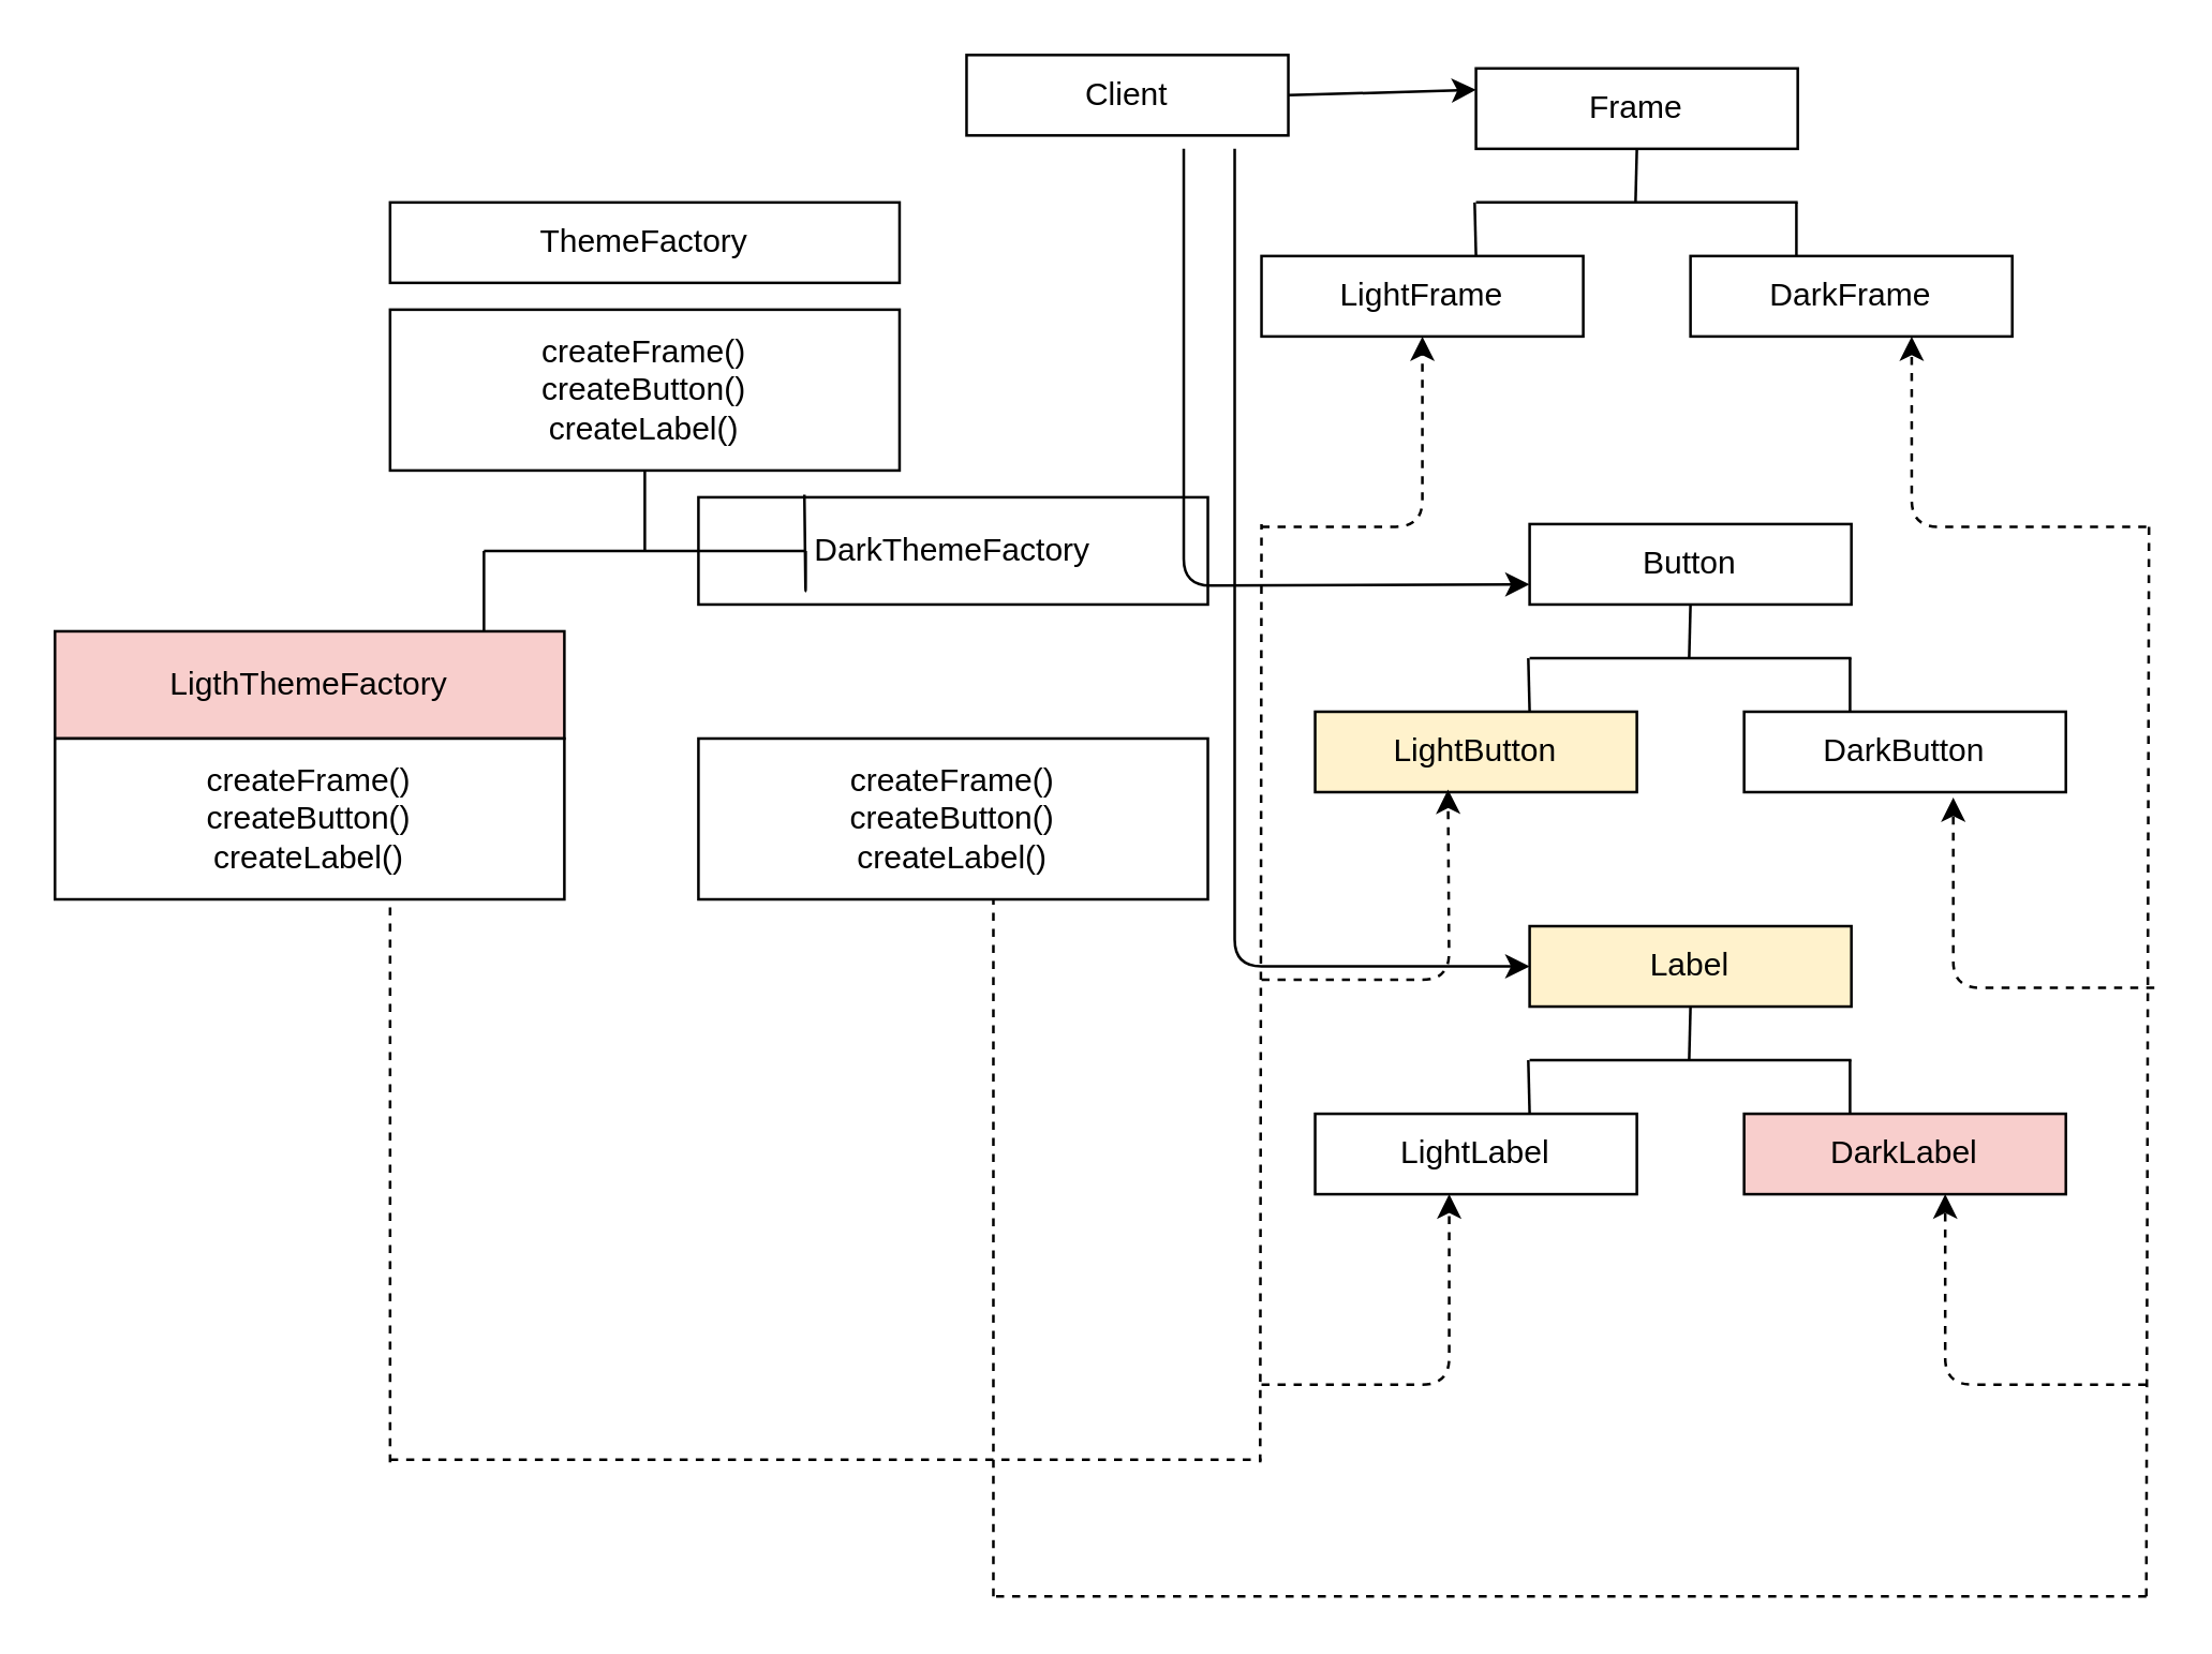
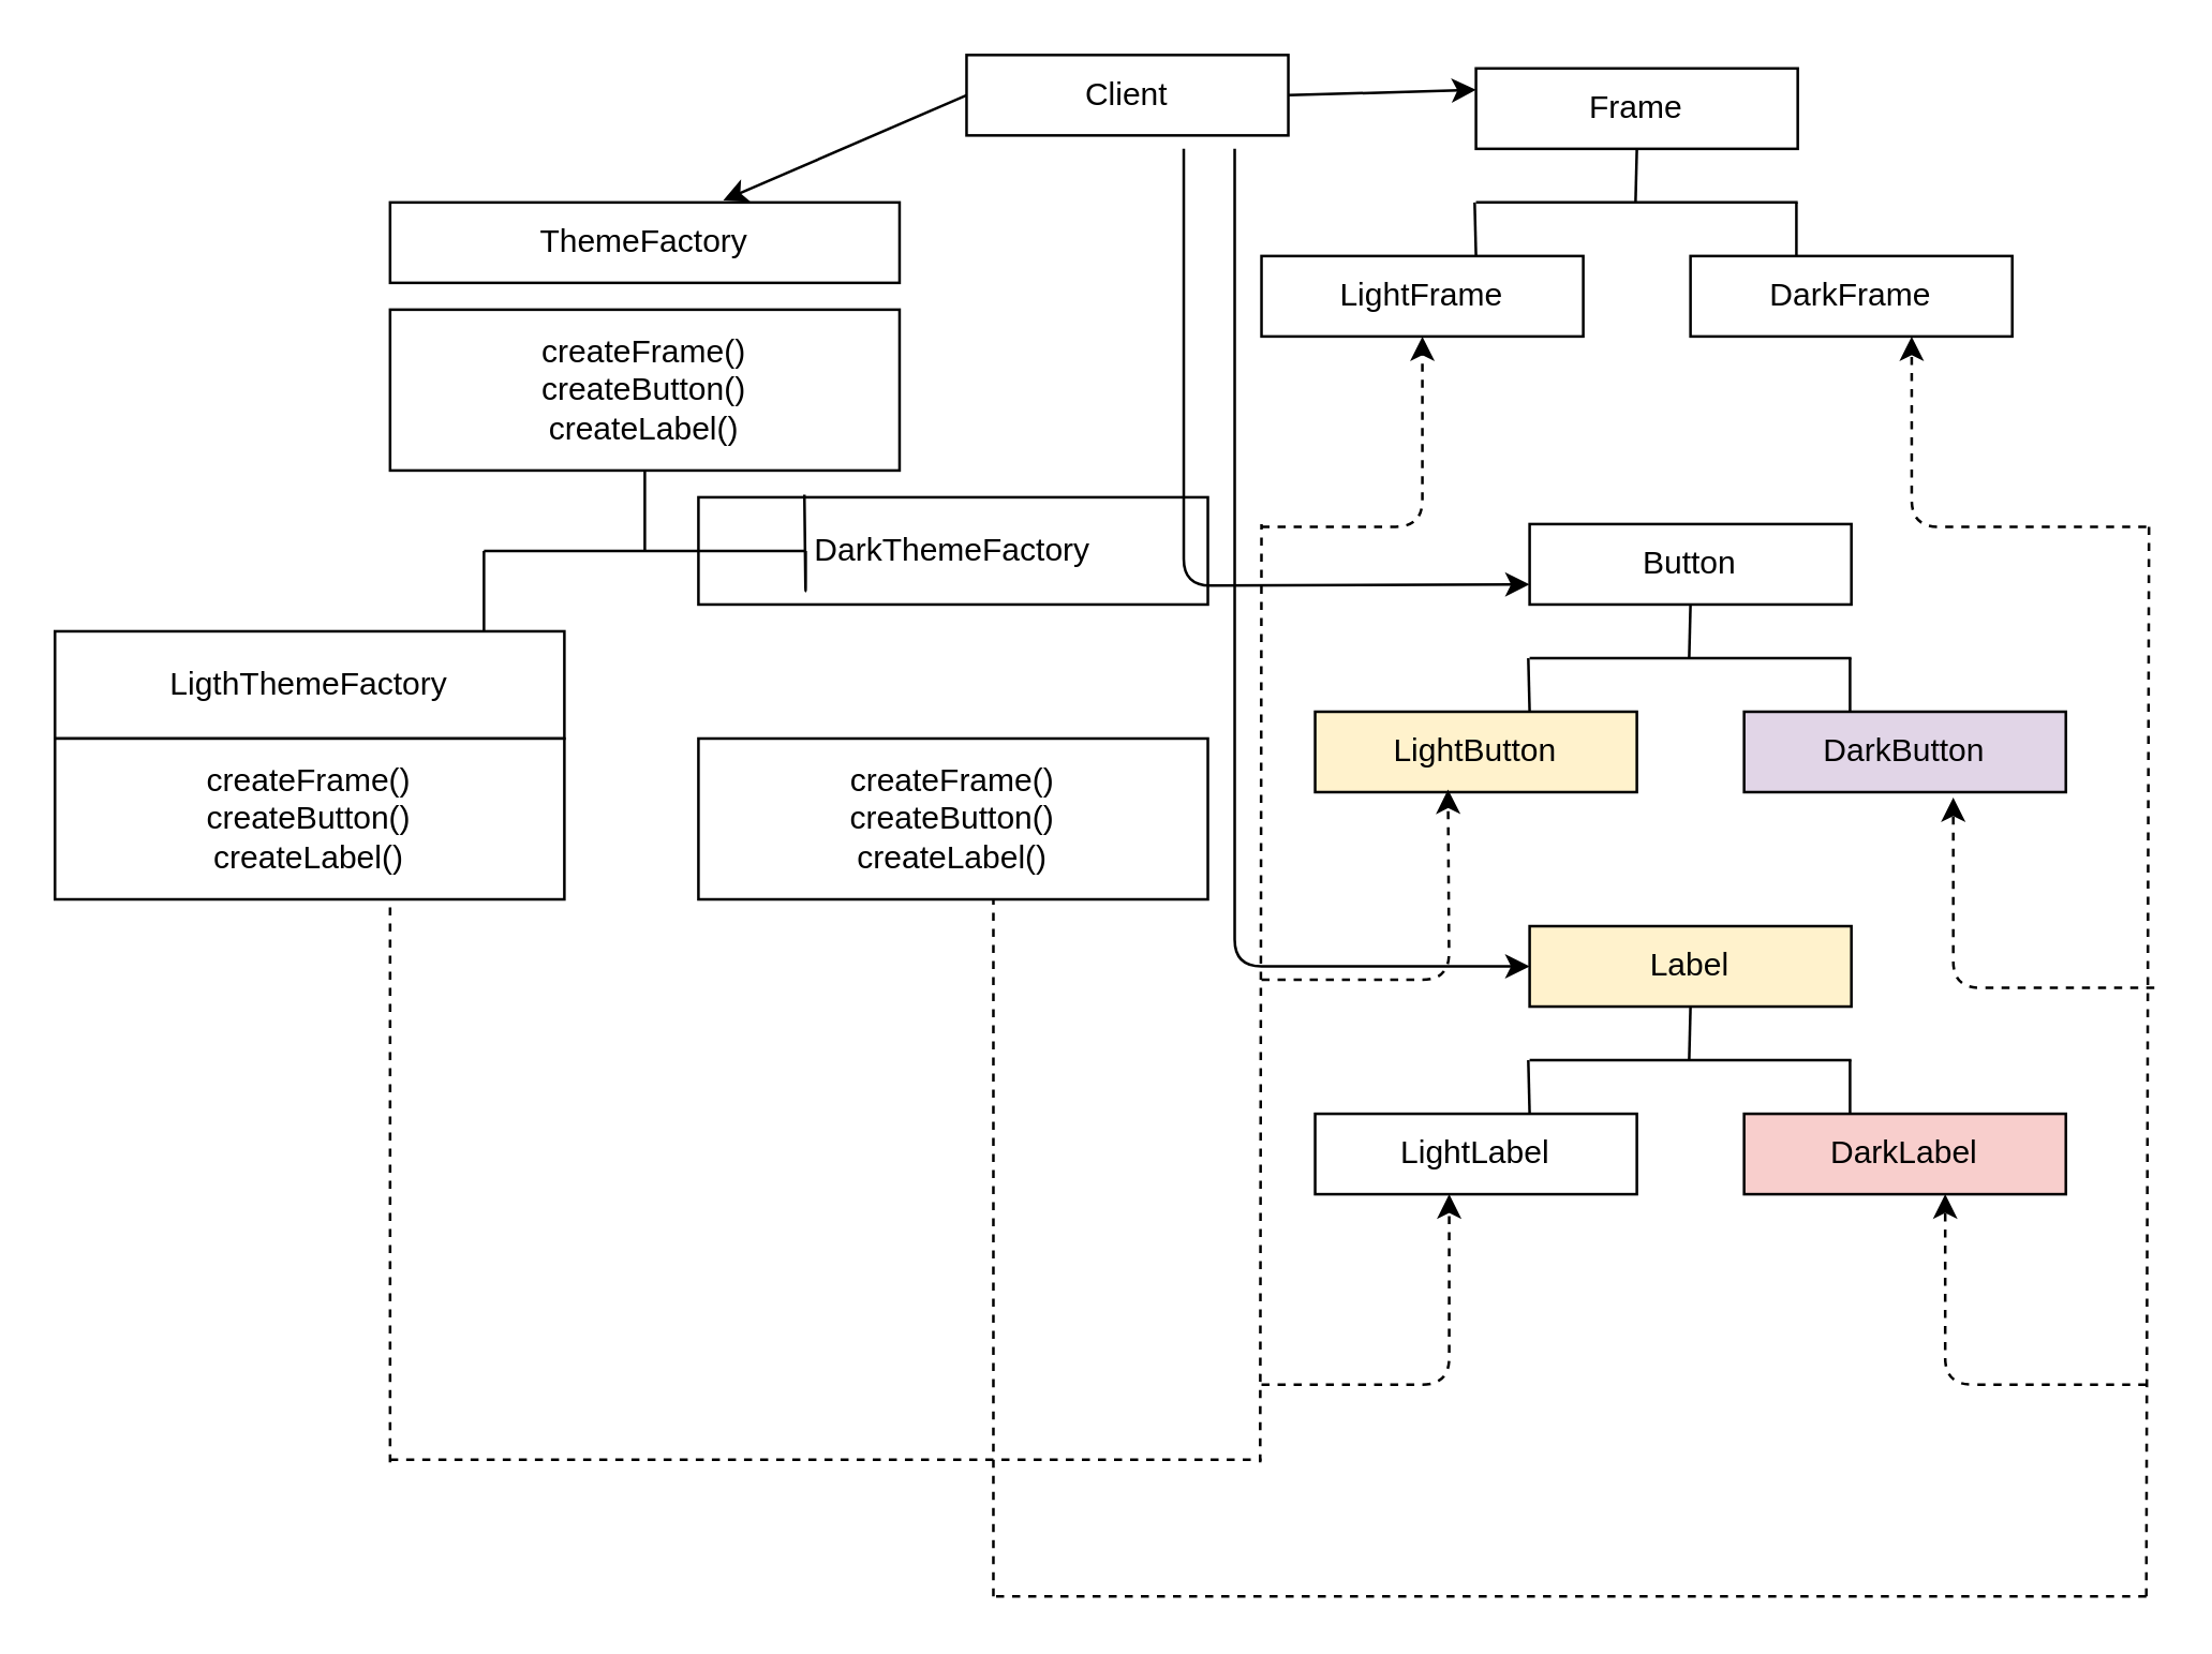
  <mxCell id="0" />
  <mxCell id="1" parent="0" />
  <mxCell id="2" value="ThemeFactory" style="rounded=0;whiteSpace=wrap;html=1;" vertex="1" parent="1"><mxGeometry x="145" y="75" width="190" height="30" as="geometry" /></mxCell>
  <mxCell id="3" value="createFrame()&lt;br&gt;createButton()&lt;br&gt;createLabel()&lt;br&gt;" style="rounded=0;whiteSpace=wrap;html=1;" vertex="1" parent="1"><mxGeometry x="145" y="115" width="190" height="60" as="geometry" /></mxCell>
- <mxCell id="4" value="LigthThemeFactory" style="rounded=0;whiteSpace=wrap;html=1;fillColor=#f8cecc;" vertex="1" parent="1"><mxGeometry x="20" y="235" width="190" height="40" as="geometry" /></mxCell>
+ <mxCell id="4" value="LigthThemeFactory" style="rounded=0;whiteSpace=wrap;html=1;" vertex="1" parent="1"><mxGeometry x="20" y="235" width="190" height="40" as="geometry" /></mxCell>
  <mxCell id="5" value="createFrame()&lt;br&gt;createButton()&lt;br&gt;createLabel()&lt;br&gt;" style="rounded=0;whiteSpace=wrap;html=1;" vertex="1" parent="1"><mxGeometry x="20" y="275" width="190" height="60" as="geometry" /></mxCell>
  <mxCell id="6" value="DarkThemeFactory" style="rounded=0;whiteSpace=wrap;html=1;" vertex="1" parent="1"><mxGeometry x="260" y="185" width="190" height="40" as="geometry" /></mxCell>
  <mxCell id="7" value="createFrame()&lt;br&gt;createButton()&lt;br&gt;createLabel()&lt;br&gt;" style="rounded=0;whiteSpace=wrap;html=1;" vertex="1" parent="1"><mxGeometry x="260" y="275" width="190" height="60" as="geometry" /></mxCell>
  <mxCell id="8" value="" style="endArrow=none;html=1;entryX=0.5;entryY=1;entryDx=0;entryDy=0;" edge="1" parent="1" target="3"><mxGeometry width="50" height="50" relative="1" as="geometry"><mxPoint x="240" y="205" as="sourcePoint" /><mxPoint x="265" y="165" as="targetPoint" /></mxGeometry></mxCell>
  <mxCell id="9" value="" style="endArrow=none;html=1;" edge="1" parent="1"><mxGeometry width="50" height="50" relative="1" as="geometry"><mxPoint x="180" y="205" as="sourcePoint" /><mxPoint x="300" y="205" as="targetPoint" /></mxGeometry></mxCell>
  <mxCell id="10" value="" style="endArrow=none;html=1;" edge="1" parent="1"><mxGeometry width="50" height="50" relative="1" as="geometry"><mxPoint x="180" y="205" as="sourcePoint" /><mxPoint x="180" y="235" as="targetPoint" /></mxGeometry></mxCell>
  <mxCell id="11" value="" style="endArrow=none;html=1;entryX=0.208;entryY=-0.025;entryDx=0;entryDy=0;entryPerimeter=0;" edge="1" parent="1" target="6"><mxGeometry width="50" height="50" relative="1" as="geometry"><mxPoint x="300" y="205" as="sourcePoint" /><mxPoint x="191" y="245" as="targetPoint" /><Array as="points"><mxPoint x="300" y="225" /></Array></mxGeometry></mxCell>
  <mxCell id="12" value="LightFrame" style="rounded=0;whiteSpace=wrap;html=1;" vertex="1" parent="1"><mxGeometry x="470" y="95" width="120" height="30" as="geometry" /></mxCell>
  <mxCell id="13" value="Frame" style="rounded=0;whiteSpace=wrap;html=1;" vertex="1" parent="1"><mxGeometry x="550" y="25" width="120" height="30" as="geometry" /></mxCell>
  <mxCell id="14" value="DarkFrame" style="rounded=0;whiteSpace=wrap;html=1;" vertex="1" parent="1"><mxGeometry x="630" y="95" width="120" height="30" as="geometry" /></mxCell>
  <mxCell id="15" value="" style="endArrow=none;html=1;" edge="1" parent="1"><mxGeometry width="50" height="50" relative="1" as="geometry"><mxPoint x="609.5" y="75" as="sourcePoint" /><mxPoint x="610" y="55" as="targetPoint" /></mxGeometry></mxCell>
  <mxCell id="16" value="" style="endArrow=none;html=1;" edge="1" parent="1"><mxGeometry width="50" height="50" relative="1" as="geometry"><mxPoint x="550" y="75" as="sourcePoint" /><mxPoint x="670" y="75" as="targetPoint" /></mxGeometry></mxCell>
  <mxCell id="17" value="" style="endArrow=none;html=1;" edge="1" parent="1"><mxGeometry width="50" height="50" relative="1" as="geometry"><mxPoint x="549.5" y="75" as="sourcePoint" /><mxPoint x="550" y="95" as="targetPoint" /></mxGeometry></mxCell>
  <mxCell id="18" value="" style="endArrow=none;html=1;" edge="1" parent="1"><mxGeometry width="50" height="50" relative="1" as="geometry"><mxPoint x="669.5" y="75" as="sourcePoint" /><mxPoint x="670" y="95" as="targetPoint" /><Array as="points"><mxPoint x="669.5" y="95" /></Array></mxGeometry></mxCell>
  <mxCell id="19" value="LightButton" style="rounded=0;whiteSpace=wrap;html=1;fillColor=#fff2cc;" vertex="1" parent="1"><mxGeometry x="490" y="265" width="120" height="30" as="geometry" /></mxCell>
  <mxCell id="20" value="Button" style="rounded=0;whiteSpace=wrap;html=1;" vertex="1" parent="1"><mxGeometry x="570" y="195" width="120" height="30" as="geometry" /></mxCell>
- <mxCell id="21" value="DarkButton" style="rounded=0;whiteSpace=wrap;html=1;" vertex="1" parent="1"><mxGeometry x="650" y="265" width="120" height="30" as="geometry" /></mxCell>
+ <mxCell id="21" value="DarkButton" style="rounded=0;whiteSpace=wrap;html=1;fillColor=#e1d5e7;" vertex="1" parent="1"><mxGeometry x="650" y="265" width="120" height="30" as="geometry" /></mxCell>
  <mxCell id="22" value="" style="endArrow=none;html=1;" edge="1" parent="1"><mxGeometry width="50" height="50" relative="1" as="geometry"><mxPoint x="629.5" y="245" as="sourcePoint" /><mxPoint x="630" y="225" as="targetPoint" /></mxGeometry></mxCell>
  <mxCell id="23" value="" style="endArrow=none;html=1;" edge="1" parent="1"><mxGeometry width="50" height="50" relative="1" as="geometry"><mxPoint x="570" y="245" as="sourcePoint" /><mxPoint x="690" y="245" as="targetPoint" /></mxGeometry></mxCell>
  <mxCell id="24" value="" style="endArrow=none;html=1;" edge="1" parent="1"><mxGeometry width="50" height="50" relative="1" as="geometry"><mxPoint x="569.5" y="245" as="sourcePoint" /><mxPoint x="570" y="265" as="targetPoint" /></mxGeometry></mxCell>
  <mxCell id="25" value="" style="endArrow=none;html=1;" edge="1" parent="1"><mxGeometry width="50" height="50" relative="1" as="geometry"><mxPoint x="689.5" y="245" as="sourcePoint" /><mxPoint x="690" y="265" as="targetPoint" /><Array as="points"><mxPoint x="689.5" y="265" /></Array></mxGeometry></mxCell>
  <mxCell id="26" value="LightLabel" style="rounded=0;whiteSpace=wrap;html=1;" vertex="1" parent="1"><mxGeometry x="490" y="415" width="120" height="30" as="geometry" /></mxCell>
  <mxCell id="27" value="Label" style="rounded=0;whiteSpace=wrap;html=1;fillColor=#fff2cc;" vertex="1" parent="1"><mxGeometry x="570" y="345" width="120" height="30" as="geometry" /></mxCell>
  <mxCell id="28" value="DarkLabel" style="rounded=0;whiteSpace=wrap;html=1;fillColor=#f8cecc;" vertex="1" parent="1"><mxGeometry x="650" y="415" width="120" height="30" as="geometry" /></mxCell>
  <mxCell id="29" value="" style="endArrow=none;html=1;" edge="1" parent="1"><mxGeometry width="50" height="50" relative="1" as="geometry"><mxPoint x="629.5" y="395" as="sourcePoint" /><mxPoint x="630" y="375" as="targetPoint" /></mxGeometry></mxCell>
  <mxCell id="30" value="" style="endArrow=none;html=1;" edge="1" parent="1"><mxGeometry width="50" height="50" relative="1" as="geometry"><mxPoint x="570" y="395" as="sourcePoint" /><mxPoint x="690" y="395" as="targetPoint" /></mxGeometry></mxCell>
  <mxCell id="31" value="" style="endArrow=none;html=1;" edge="1" parent="1"><mxGeometry width="50" height="50" relative="1" as="geometry"><mxPoint x="569.5" y="395" as="sourcePoint" /><mxPoint x="570" y="415" as="targetPoint" /></mxGeometry></mxCell>
  <mxCell id="32" value="" style="endArrow=none;html=1;" edge="1" parent="1"><mxGeometry width="50" height="50" relative="1" as="geometry"><mxPoint x="689.5" y="395" as="sourcePoint" /><mxPoint x="690" y="415" as="targetPoint" /><Array as="points"><mxPoint x="689.5" y="415" /></Array></mxGeometry></mxCell>
  <mxCell id="33" value="" style="endArrow=none;dashed=1;html=1;" edge="1" parent="1"><mxGeometry width="50" height="50" relative="1" as="geometry"><mxPoint x="145" y="545" as="sourcePoint" /><mxPoint x="145" y="335" as="targetPoint" /></mxGeometry></mxCell>
  <mxCell id="34" value="" style="endArrow=none;dashed=1;html=1;" edge="1" parent="1"><mxGeometry width="50" height="50" relative="1" as="geometry"><mxPoint x="145" y="544" as="sourcePoint" /><mxPoint x="470" y="544" as="targetPoint" /></mxGeometry></mxCell>
  <mxCell id="35" value="" style="endArrow=none;dashed=1;html=1;" edge="1" parent="1"><mxGeometry width="50" height="50" relative="1" as="geometry"><mxPoint x="469.5" y="545" as="sourcePoint" /><mxPoint x="470" y="195" as="targetPoint" /></mxGeometry></mxCell>
  <mxCell id="36" value="" style="endArrow=classic;html=1;dashed=1;entryX=0.413;entryY=0.967;entryDx=0;entryDy=0;entryPerimeter=0;" edge="1" parent="1" target="19"><mxGeometry width="50" height="50" relative="1" as="geometry"><mxPoint x="470" y="365" as="sourcePoint" /><mxPoint x="590" y="315" as="targetPoint" /><Array as="points"><mxPoint x="540" y="365" /></Array></mxGeometry></mxCell>
  <mxCell id="37" value="" style="endArrow=classic;html=1;dashed=1;entryX=0.413;entryY=0.967;entryDx=0;entryDy=0;entryPerimeter=0;" edge="1" parent="1"><mxGeometry width="50" height="50" relative="1" as="geometry"><mxPoint x="470" y="516" as="sourcePoint" /><mxPoint x="540" y="445" as="targetPoint" /><Array as="points"><mxPoint x="540" y="516" /></Array></mxGeometry></mxCell>
  <mxCell id="38" value="" style="endArrow=classic;html=1;dashed=1;entryX=0.413;entryY=0.967;entryDx=0;entryDy=0;entryPerimeter=0;" edge="1" parent="1"><mxGeometry width="50" height="50" relative="1" as="geometry"><mxPoint x="470" y="196" as="sourcePoint" /><mxPoint x="530" y="125" as="targetPoint" /><Array as="points"><mxPoint x="530" y="196" /></Array></mxGeometry></mxCell>
  <mxCell id="39" value="" style="endArrow=none;dashed=1;html=1;" edge="1" parent="1"><mxGeometry width="50" height="50" relative="1" as="geometry"><mxPoint x="370" y="595" as="sourcePoint" /><mxPoint x="370" y="335" as="targetPoint" /></mxGeometry></mxCell>
  <mxCell id="40" value="" style="endArrow=none;dashed=1;html=1;" edge="1" parent="1"><mxGeometry width="50" height="50" relative="1" as="geometry"><mxPoint x="371" y="595" as="sourcePoint" /><mxPoint x="800" y="595" as="targetPoint" /></mxGeometry></mxCell>
  <mxCell id="41" value="" style="endArrow=none;dashed=1;html=1;" edge="1" parent="1"><mxGeometry width="50" height="50" relative="1" as="geometry"><mxPoint x="800" y="595" as="sourcePoint" /><mxPoint x="801" y="195" as="targetPoint" /></mxGeometry></mxCell>
  <mxCell id="42" value="" style="endArrow=classic;html=1;dashed=1;entryX=0.413;entryY=0.967;entryDx=0;entryDy=0;entryPerimeter=0;" edge="1" parent="1"><mxGeometry width="50" height="50" relative="1" as="geometry"><mxPoint x="800" y="516" as="sourcePoint" /><mxPoint x="725" y="445" as="targetPoint" /><Array as="points"><mxPoint x="725" y="516" /></Array></mxGeometry></mxCell>
  <mxCell id="43" value="" style="endArrow=classic;html=1;dashed=1;entryX=0.413;entryY=0.967;entryDx=0;entryDy=0;entryPerimeter=0;" edge="1" parent="1"><mxGeometry width="50" height="50" relative="1" as="geometry"><mxPoint x="803" y="368" as="sourcePoint" /><mxPoint x="728" y="297" as="targetPoint" /><Array as="points"><mxPoint x="728" y="368" /></Array></mxGeometry></mxCell>
  <mxCell id="44" value="" style="endArrow=classic;html=1;dashed=1;entryX=0.413;entryY=0.967;entryDx=0;entryDy=0;entryPerimeter=0;" edge="1" parent="1"><mxGeometry width="50" height="50" relative="1" as="geometry"><mxPoint x="800" y="196" as="sourcePoint" /><mxPoint x="712.5" y="125" as="targetPoint" /><Array as="points"><mxPoint x="712.5" y="196" /></Array></mxGeometry></mxCell>
  <mxCell id="45" value="Client" style="rounded=0;whiteSpace=wrap;html=1;" vertex="1" parent="1"><mxGeometry x="360" y="20" width="120" height="30" as="geometry" /></mxCell>
+ <mxCell id="46" value="" style="endArrow=classic;html=1;exitX=0;exitY=0.5;exitDx=0;exitDy=0;entryX=0.654;entryY=-0.025;entryDx=0;entryDy=0;entryPerimeter=0;" edge="1" parent="1" source="45" target="2"><mxGeometry width="50" height="50" relative="1" as="geometry"><mxPoint x="240" y="15" as="sourcePoint" /><mxPoint x="320" y="15" as="targetPoint" /></mxGeometry></mxCell>
  <mxCell id="47" value="" style="endArrow=classic;html=1;exitX=1;exitY=0.5;exitDx=0;exitDy=0;" edge="1" parent="1" source="45"><mxGeometry width="50" height="50" relative="1" as="geometry"><mxPoint x="450" y="50" as="sourcePoint" /><mxPoint x="550" y="33" as="targetPoint" /></mxGeometry></mxCell>
  <mxCell id="48" value="" style="endArrow=classic;html=1;entryX=0;entryY=0.75;entryDx=0;entryDy=0;" edge="1" parent="1" target="20"><mxGeometry width="50" height="50" relative="1" as="geometry"><mxPoint x="441" y="55" as="sourcePoint" /><mxPoint x="560" y="43" as="targetPoint" /><Array as="points"><mxPoint x="441" y="218" /></Array></mxGeometry></mxCell>
  <mxCell id="49" value="" style="endArrow=classic;html=1;entryX=0;entryY=0.5;entryDx=0;entryDy=0;" edge="1" parent="1" target="27"><mxGeometry width="50" height="50" relative="1" as="geometry"><mxPoint x="460" y="55" as="sourcePoint" /><mxPoint x="580" y="228" as="targetPoint" /><Array as="points"><mxPoint x="460" y="360" /></Array></mxGeometry></mxCell>
